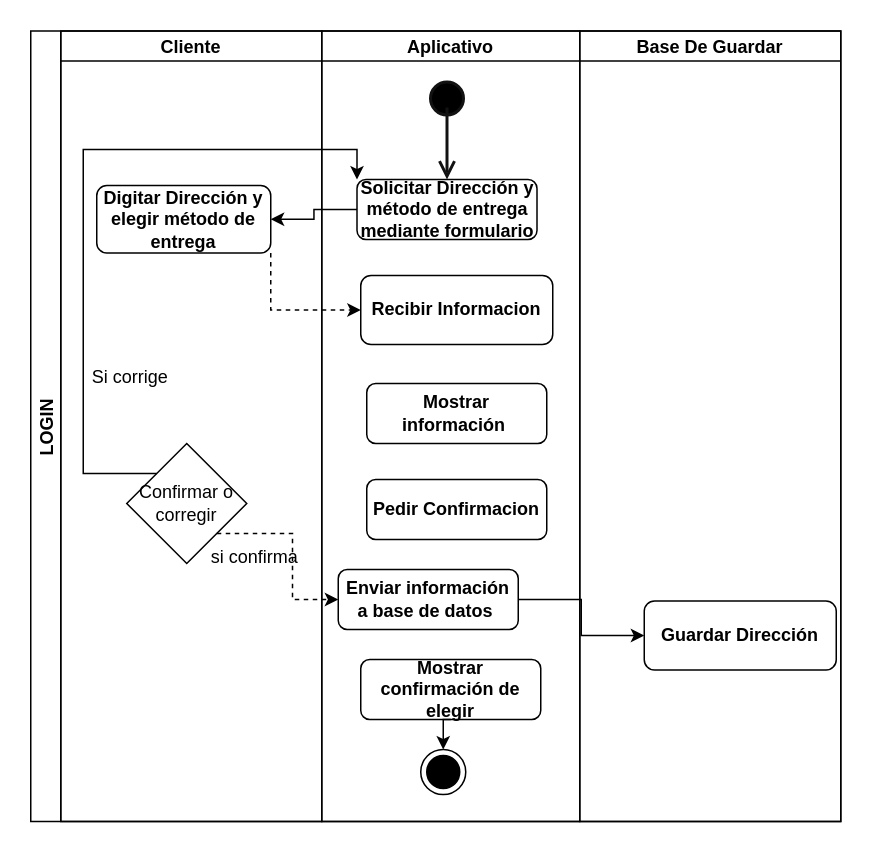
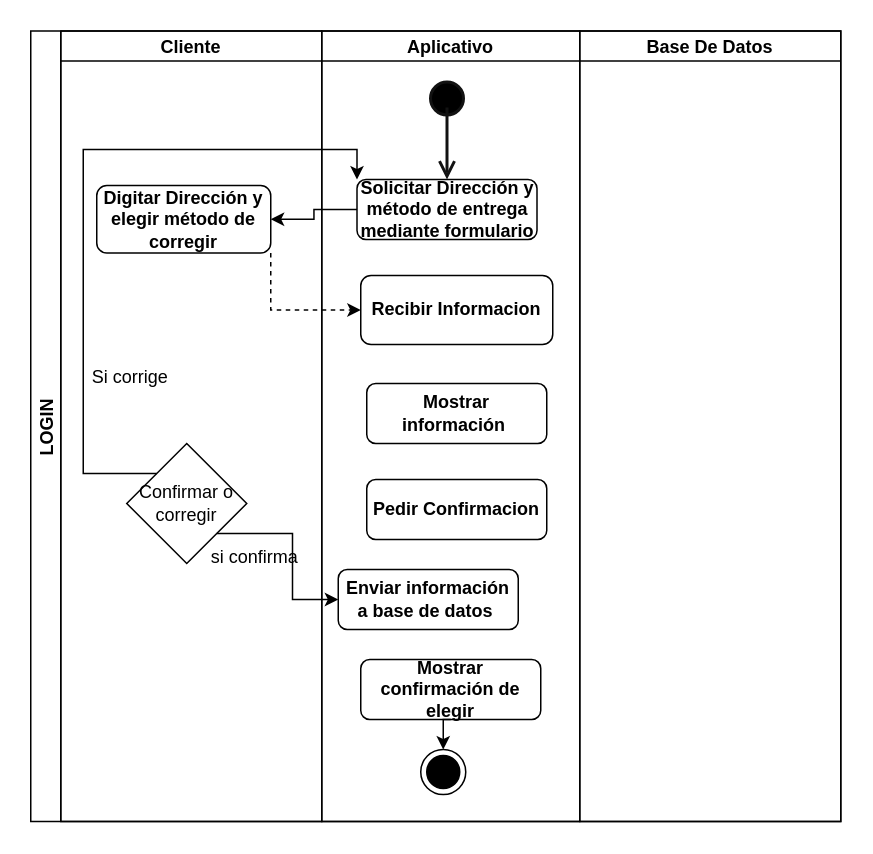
  <mxCell id="0" />
  <mxCell id="1" parent="0" />
  <mxCell id="2" value="LOGIN" style="swimlane;childLayout=stackLayout;resizeParent=1;resizeParentMax=0;startSize=20;horizontal=0;horizontalStack=1;fillColor=none;" vertex="1" parent="1"><mxGeometry x="20" y="20" width="540" height="527" as="geometry" /></mxCell>
  <mxCell id="3" value="Cliente" style="swimlane;startSize=20;fillColor=none;" vertex="1" parent="2"><mxGeometry x="20" width="174" height="527" as="geometry"><mxRectangle x="20" width="32" height="476" as="alternateBounds" /></mxGeometry></mxCell>
- <mxCell id="4" value="&lt;b&gt;Digitar Dirección y elegir método de entrega&lt;/b&gt;" style="rounded=1;whiteSpace=wrap;html=1;fontSize=12;glass=0;strokeWidth=1;shadow=0;fillColor=none;" vertex="1" parent="3"><mxGeometry x="24" y="103" width="116" height="45" as="geometry" /></mxCell>
+ <mxCell id="4" value="&lt;b&gt;Digitar Dirección y elegir método de corregir&lt;/b&gt;" style="rounded=1;whiteSpace=wrap;html=1;fontSize=12;glass=0;strokeWidth=1;shadow=0;fillColor=none;" vertex="1" parent="3"><mxGeometry x="24" y="103" width="116" height="45" as="geometry" /></mxCell>
  <mxCell id="5" value="Confirmar o corregir" style="rhombus;whiteSpace=wrap;html=1;" vertex="1" parent="3"><mxGeometry x="44" y="275" width="80" height="80" as="geometry" /></mxCell>
  <mxCell id="6" value="si confirma" style="text;html=1;align=center;verticalAlign=middle;resizable=0;points=[];autosize=1;strokeColor=none;fillColor=none;" vertex="1" parent="3"><mxGeometry x="91" y="338" width="76" height="26" as="geometry" /></mxCell>
  <mxCell id="7" value="Si corrige" style="text;html=1;align=center;verticalAlign=middle;resizable=0;points=[];autosize=1;strokeColor=none;fillColor=none;" vertex="1" parent="3"><mxGeometry x="11" y="218" width="69" height="26" as="geometry" /></mxCell>
  <mxCell id="8" value="Aplicativo" style="swimlane;startSize=20;fillColor=none;" vertex="1" parent="2"><mxGeometry x="194" width="172" height="527" as="geometry"><mxRectangle x="52" width="32" height="476" as="alternateBounds" /></mxGeometry></mxCell>
  <mxCell id="9" value="" style="ellipse;html=1;shape=startState;fillColor=#000000;strokeColor=#121212;strokeWidth=2;" vertex="1" parent="8"><mxGeometry x="68.5" y="30" width="30" height="30" as="geometry" /></mxCell>
  <mxCell id="10" value="&lt;b&gt;Solicitar Dirección y método de entrega mediante formulario&lt;/b&gt;" style="rounded=1;whiteSpace=wrap;html=1;fontSize=12;glass=0;strokeWidth=1;shadow=0;fillColor=none;" vertex="1" parent="8"><mxGeometry x="23.5" y="99" width="120" height="40" as="geometry" /></mxCell>
  <mxCell id="11" value="" style="edgeStyle=orthogonalEdgeStyle;html=1;verticalAlign=bottom;endArrow=open;endSize=8;strokeColor=#121212;rounded=0;strokeWidth=2;entryX=0.5;entryY=0;entryDx=0;entryDy=0;" edge="1" parent="8" target="10"><mxGeometry relative="1" as="geometry"><mxPoint x="83.5" y="136" as="targetPoint" /><mxPoint x="83.5" y="51" as="sourcePoint" /><Array as="points"><mxPoint x="83.5" y="83" /></Array></mxGeometry></mxCell>
  <mxCell id="12" value="&lt;b&gt;Mostrar información&amp;nbsp;&lt;/b&gt;" style="rounded=1;whiteSpace=wrap;html=1;fontSize=12;glass=0;strokeWidth=1;shadow=0;fillColor=none;" vertex="1" parent="8"><mxGeometry x="30" y="235" width="120" height="40" as="geometry" /></mxCell>
  <mxCell id="13" value="&lt;b&gt;Recibir Informacion&lt;/b&gt;" style="rounded=1;whiteSpace=wrap;html=1;fontSize=12;glass=0;strokeWidth=1;shadow=0;fillColor=none;" vertex="1" parent="8"><mxGeometry x="26" y="163" width="128" height="46" as="geometry" /></mxCell>
  <mxCell id="14" value="&lt;b&gt;Pedir Confirmacion&lt;/b&gt;" style="rounded=1;whiteSpace=wrap;html=1;fontSize=12;glass=0;strokeWidth=1;shadow=0;fillColor=none;" vertex="1" parent="8"><mxGeometry x="30" y="299" width="120" height="40" as="geometry" /></mxCell>
  <mxCell id="15" value="&lt;b&gt;Enviar información a base de datos&amp;nbsp;&lt;/b&gt;" style="rounded=1;whiteSpace=wrap;html=1;fontSize=12;glass=0;strokeWidth=1;shadow=0;fillColor=none;" vertex="1" parent="8"><mxGeometry x="11" y="359" width="120" height="40" as="geometry" /></mxCell>
  <mxCell id="16" style="edgeStyle=orthogonalEdgeStyle;rounded=0;orthogonalLoop=1;jettySize=auto;html=1;exitX=0.5;exitY=1;exitDx=0;exitDy=0;entryX=0.5;entryY=0;entryDx=0;entryDy=0;" edge="1" parent="8" source="17" target="18"><mxGeometry relative="1" as="geometry" /></mxCell>
  <mxCell id="17" value="&lt;b&gt;Mostrar confirmación de elegir&lt;/b&gt;" style="rounded=1;whiteSpace=wrap;html=1;fontSize=12;glass=0;strokeWidth=1;shadow=0;fillColor=none;" vertex="1" parent="8"><mxGeometry x="26" y="419" width="120" height="40" as="geometry" /></mxCell>
  <mxCell id="18" value="" style="ellipse;html=1;shape=endState;fillColor=#000000;strokeColor=#000000;" vertex="1" parent="8"><mxGeometry x="66" y="479" width="30" height="30" as="geometry" /></mxCell>
- <mxCell id="19" value="Base De Guardar" style="swimlane;startSize=20;fillColor=none;" vertex="1" parent="2"><mxGeometry x="366" width="174" height="527" as="geometry" /></mxCell>
- <mxCell id="20" value="&lt;b&gt;Guardar Dirección&lt;/b&gt;" style="rounded=1;whiteSpace=wrap;html=1;fontSize=12;glass=0;strokeWidth=1;shadow=0;fillColor=none;" vertex="1" parent="19"><mxGeometry x="43" y="380" width="128" height="46" as="geometry" /></mxCell>
+ <mxCell id="19" value="Base De Datos" style="swimlane;startSize=20;fillColor=none;" vertex="1" parent="2"><mxGeometry x="366" width="174" height="527" as="geometry" /></mxCell>
  <mxCell id="21" style="edgeStyle=orthogonalEdgeStyle;rounded=0;orthogonalLoop=1;jettySize=auto;html=1;exitX=0;exitY=0.5;exitDx=0;exitDy=0;entryX=1;entryY=0.5;entryDx=0;entryDy=0;" edge="1" parent="2" source="10" target="4"><mxGeometry relative="1" as="geometry" /></mxCell>
  <mxCell id="22" style="edgeStyle=orthogonalEdgeStyle;rounded=0;orthogonalLoop=1;jettySize=auto;html=1;exitX=1;exitY=1;exitDx=0;exitDy=0;entryX=0;entryY=0.5;entryDx=0;entryDy=0;dashed=1;" edge="1" parent="2" source="4" target="13"><mxGeometry relative="1" as="geometry" /></mxCell>
- <mxCell id="23" style="edgeStyle=orthogonalEdgeStyle;rounded=0;orthogonalLoop=1;jettySize=auto;html=1;exitX=1;exitY=1;exitDx=0;exitDy=0;entryX=0;entryY=0.5;entryDx=0;entryDy=0;dashed=1;" edge="1" parent="2" source="5" target="15"><mxGeometry relative="1" as="geometry" /></mxCell>
- <mxCell id="24" style="edgeStyle=orthogonalEdgeStyle;rounded=0;orthogonalLoop=1;jettySize=auto;html=1;exitX=1;exitY=0.5;exitDx=0;exitDy=0;entryX=0;entryY=0.5;entryDx=0;entryDy=0;" edge="1" parent="2" source="15" target="20"><mxGeometry relative="1" as="geometry" /></mxCell>
+ <mxCell id="23" style="edgeStyle=orthogonalEdgeStyle;rounded=0;orthogonalLoop=1;jettySize=auto;html=1;exitX=1;exitY=1;exitDx=0;exitDy=0;entryX=0;entryY=0.5;entryDx=0;entryDy=0;" edge="1" parent="2" source="5" target="15"><mxGeometry relative="1" as="geometry" /></mxCell>
  <mxCell id="25" style="edgeStyle=orthogonalEdgeStyle;rounded=0;orthogonalLoop=1;jettySize=auto;html=1;exitX=0;exitY=0;exitDx=0;exitDy=0;entryX=0;entryY=0;entryDx=0;entryDy=0;" edge="1" parent="2" source="5" target="10"><mxGeometry relative="1" as="geometry"><Array as="points"><mxPoint x="35" y="295" /><mxPoint x="35" y="79" /><mxPoint x="218" y="79" /></Array></mxGeometry></mxCell>
